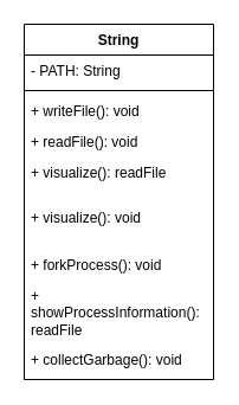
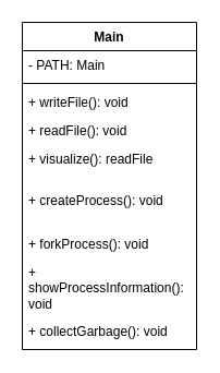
  <mxCell id="0" />
  <mxCell id="1" parent="0" />
- <mxCell id="2" value="String" style="swimlane;fontStyle=1;align=center;verticalAlign=top;childLayout=stackLayout;horizontal=1;startSize=26;horizontalStack=0;resizeParent=1;resizeParentMax=0;resizeLast=0;collapsible=1;marginBottom=0;whiteSpace=wrap;html=1;" parent="1" vertex="1"><mxGeometry x="20" y="20" width="160" height="300" as="geometry" /></mxCell>
- <mxCell id="3" value="- PATH: String" style="text;strokeColor=none;fillColor=none;align=left;verticalAlign=top;spacingLeft=4;spacingRight=4;overflow=hidden;rotatable=0;points=[[0,0.5],[1,0.5]];portConstraint=eastwest;whiteSpace=wrap;html=1;" parent="2" vertex="1"><mxGeometry y="26" width="160" height="26" as="geometry" /></mxCell>
+ <mxCell id="2" value="Main" style="swimlane;fontStyle=1;align=center;verticalAlign=top;childLayout=stackLayout;horizontal=1;startSize=26;horizontalStack=0;resizeParent=1;resizeParentMax=0;resizeLast=0;collapsible=1;marginBottom=0;whiteSpace=wrap;html=1;" parent="1" vertex="1"><mxGeometry x="20" y="20" width="160" height="300" as="geometry" /></mxCell>
+ <mxCell id="3" value="- PATH: Main" style="text;strokeColor=none;fillColor=none;align=left;verticalAlign=top;spacingLeft=4;spacingRight=4;overflow=hidden;rotatable=0;points=[[0,0.5],[1,0.5]];portConstraint=eastwest;whiteSpace=wrap;html=1;" parent="2" vertex="1"><mxGeometry y="26" width="160" height="26" as="geometry" /></mxCell>
  <mxCell id="4" value="" style="line;strokeWidth=1;fillColor=none;align=left;verticalAlign=middle;spacingTop=-1;spacingLeft=3;spacingRight=3;rotatable=0;labelPosition=right;points=[];portConstraint=eastwest;strokeColor=inherit;" parent="2" vertex="1"><mxGeometry y="52" width="160" height="8" as="geometry" /></mxCell>
  <mxCell id="5" value="+ writeFile(): void" style="text;strokeColor=none;fillColor=none;align=left;verticalAlign=top;spacingLeft=4;spacingRight=4;overflow=hidden;rotatable=0;points=[[0,0.5],[1,0.5]];portConstraint=eastwest;whiteSpace=wrap;html=1;" parent="2" vertex="1"><mxGeometry y="60" width="160" height="26" as="geometry" /></mxCell>
  <mxCell id="6" value="+ readFile(): void" style="text;strokeColor=none;fillColor=none;align=left;verticalAlign=top;spacingLeft=4;spacingRight=4;overflow=hidden;rotatable=0;points=[[0,0.5],[1,0.5]];portConstraint=eastwest;whiteSpace=wrap;html=1;" parent="2" vertex="1"><mxGeometry y="86" width="160" height="26" as="geometry" /></mxCell>
  <mxCell id="7" value="+ visualize(): readFile" style="text;strokeColor=none;fillColor=none;align=left;verticalAlign=top;spacingLeft=4;spacingRight=4;overflow=hidden;rotatable=0;points=[[0,0.5],[1,0.5]];portConstraint=eastwest;whiteSpace=wrap;html=1;" parent="2" vertex="1"><mxGeometry y="112" width="160" height="38" as="geometry" /></mxCell>
- <mxCell id="8" value="+ visualize(): void" style="text;strokeColor=none;fillColor=none;align=left;verticalAlign=top;spacingLeft=4;spacingRight=4;overflow=hidden;rotatable=0;points=[[0,0.5],[1,0.5]];portConstraint=eastwest;whiteSpace=wrap;html=1;" parent="2" vertex="1"><mxGeometry y="150" width="160" height="40" as="geometry" /></mxCell>
+ <mxCell id="8" value="+ createProcess(): void" style="text;strokeColor=none;fillColor=none;align=left;verticalAlign=top;spacingLeft=4;spacingRight=4;overflow=hidden;rotatable=0;points=[[0,0.5],[1,0.5]];portConstraint=eastwest;whiteSpace=wrap;html=1;" parent="2" vertex="1"><mxGeometry y="150" width="160" height="40" as="geometry" /></mxCell>
  <mxCell id="9" value="+ forkProcess(): void" style="text;strokeColor=none;fillColor=none;align=left;verticalAlign=top;spacingLeft=4;spacingRight=4;overflow=hidden;rotatable=0;points=[[0,0.5],[1,0.5]];portConstraint=eastwest;whiteSpace=wrap;html=1;" parent="2" vertex="1"><mxGeometry y="190" width="160" height="26" as="geometry" /></mxCell>
- <mxCell id="10" value="+ showProcessInformation(): readFile" style="text;strokeColor=none;fillColor=none;align=left;verticalAlign=top;spacingLeft=4;spacingRight=4;overflow=hidden;rotatable=0;points=[[0,0.5],[1,0.5]];portConstraint=eastwest;whiteSpace=wrap;html=1;" vertex="1" parent="2"><mxGeometry y="216" width="160" height="54" as="geometry" /></mxCell>
+ <mxCell id="10" value="+ showProcessInformation(): void" style="text;strokeColor=none;fillColor=none;align=left;verticalAlign=top;spacingLeft=4;spacingRight=4;overflow=hidden;rotatable=0;points=[[0,0.5],[1,0.5]];portConstraint=eastwest;whiteSpace=wrap;html=1;" vertex="1" parent="2"><mxGeometry y="216" width="160" height="54" as="geometry" /></mxCell>
  <mxCell id="11" value="+ collectGarbage(): void" style="text;strokeColor=none;fillColor=none;align=left;verticalAlign=top;spacingLeft=4;spacingRight=4;overflow=hidden;rotatable=0;points=[[0,0.5],[1,0.5]];portConstraint=eastwest;whiteSpace=wrap;html=1;" parent="2" vertex="1"><mxGeometry y="270" width="160" height="30" as="geometry" /></mxCell>
